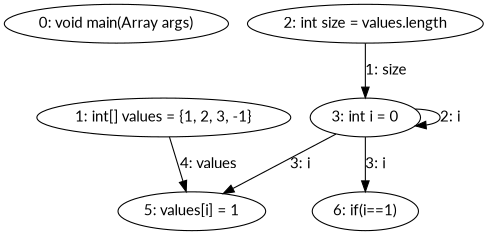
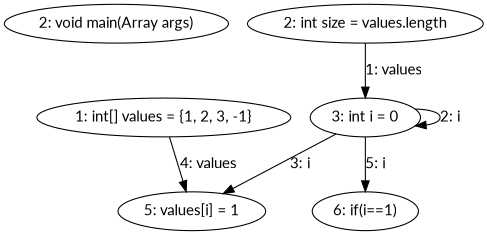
  digraph {
    fontname=Lato
    node [fontname=Lato]
    edge [fontname=Lato]
-   n1 [label="0: void main(Array args)"]
+   n1 [label="2: void main(Array args)"]
    n2 [label="1: int[] values = {1, 2, 3, -1}"]
    n3 [label="5: values[i] = 1"]
    n4 [label="2: int size = values.length"]
    n5 [label="3: int i = 0"]
    n6 [label="6: if(i==1)"]
    n2 -> n3 [label="4: values"]
-   n4 -> n5 [label="1: size"]
+   n4 -> n5 [label="1: values"]
    n5 -> n3 [label="3: i"]
    n5 -> n5 [label="2: i"]
-   n5 -> n6 [label="3: i"]
+   n5 -> n6 [label="5: i"]
  }
